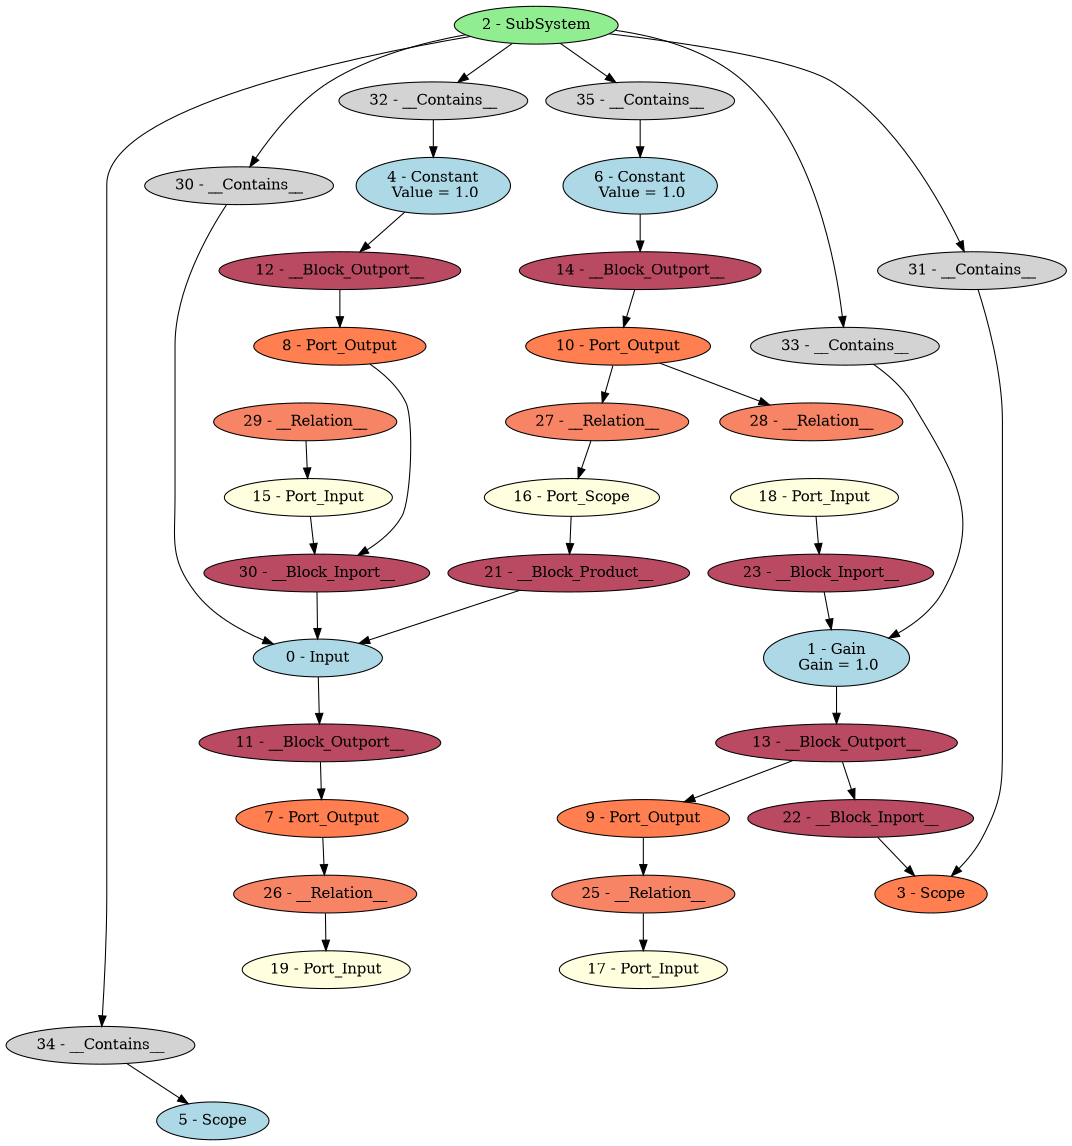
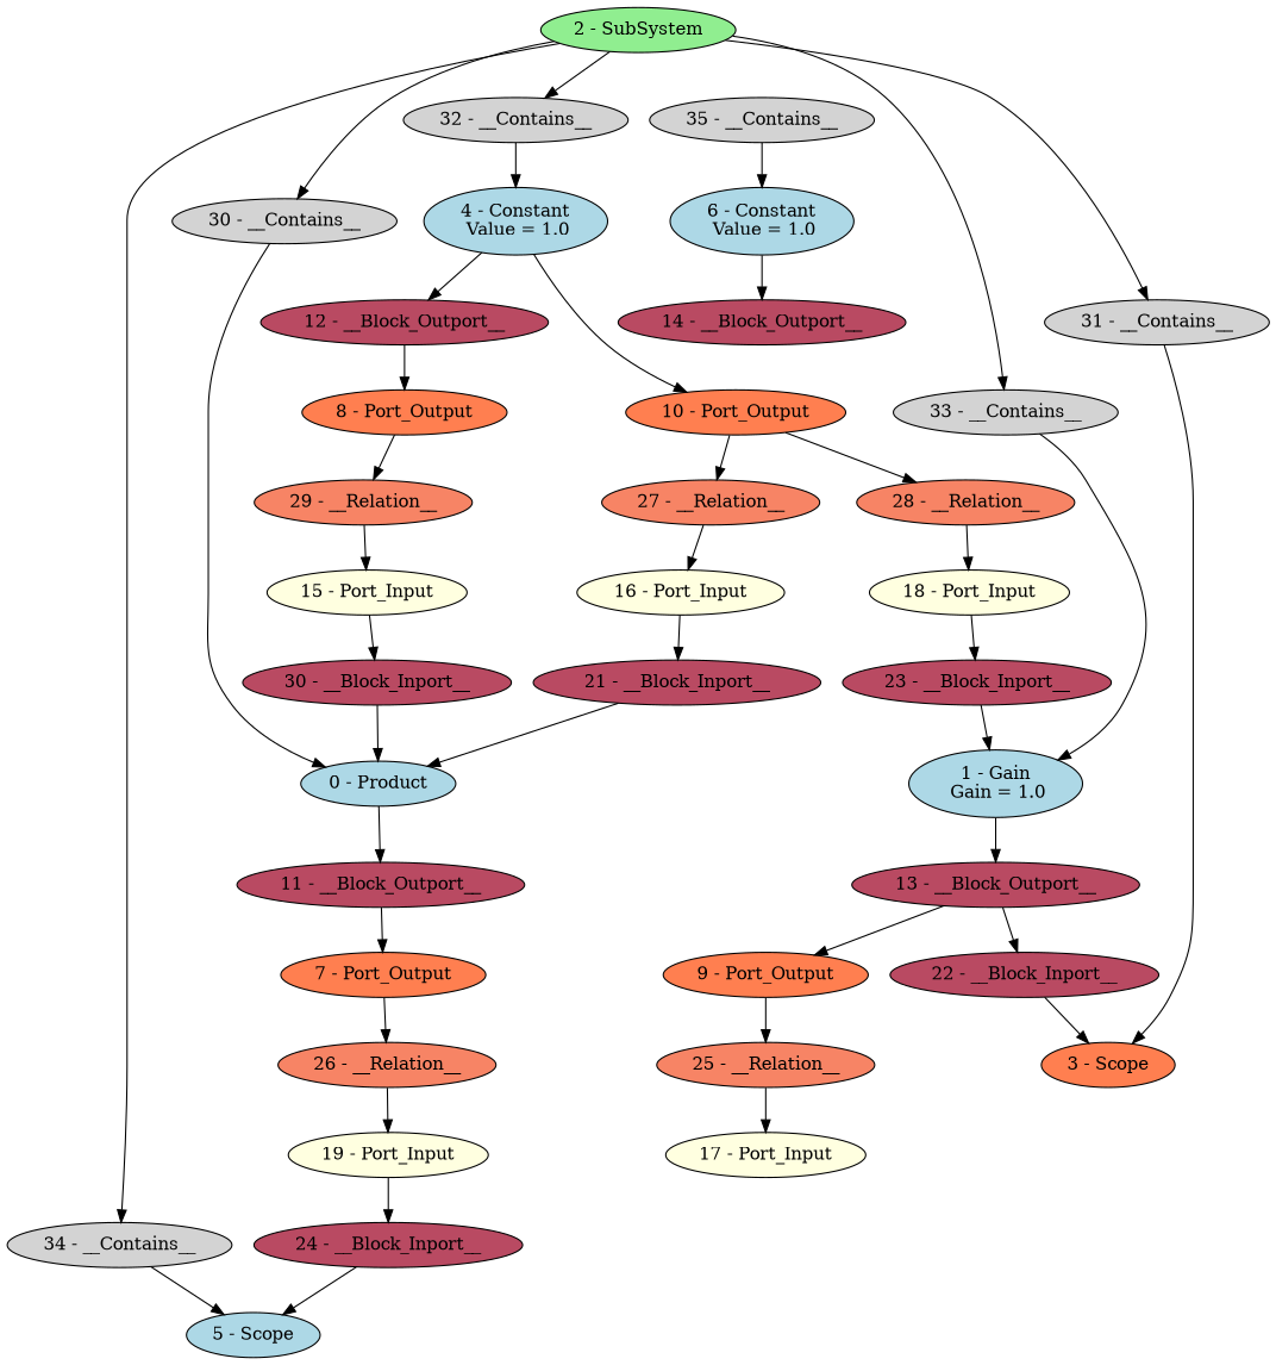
  digraph {
    node [fillcolor="#b94a62" style=filled]
-   "0 - Product" [fillcolor=lightblue label="0 - Input"]
+   "0 - Product" [fillcolor=lightblue]
    "11 - __Block_Outport__"
    "7 - Port_Output" [fillcolor=coral]
    "1 - Gain\n Gain = 1.0" [fillcolor=lightblue]
    "13 - __Block_Outport__"
    "9 - Port_Output" [fillcolor=coral]
    "22 - __Block_Inport__"
    "2 - SubSystem" [fillcolor=lightgreen]
    "30 - __Contains__" [fillcolor=lightgray]
    "31 - __Contains__" [fillcolor=lightgray]
    "32 - __Contains__" [fillcolor=lightgray]
    "33 - __Contains__" [fillcolor=lightgray]
    "34 - __Contains__" [fillcolor=lightgray]
    "35 - __Contains__" [fillcolor=lightgray]
    "3 - Scope" [fillcolor=coral]
    "4 - Constant\n Value = 1.0" [fillcolor=lightblue]
    "5 - Scope" [fillcolor=lightblue]
    "6 - Constant\n Value = 1.0" [fillcolor=lightblue]
    "12 - __Block_Outport__"
    "8 - Port_Output" [fillcolor=coral]
    "14 - __Block_Outport__"
    "10 - Port_Output" [fillcolor=coral]
    "26 - __Relation__" [fillcolor="#f78465"]
    "19 - Port_Input" [fillcolor=lightyellow]
    "29 - __Relation__" [fillcolor="#f78465"]
    "15 - Port_Input" [fillcolor=lightyellow]
    "25 - __Relation__" [fillcolor="#f78465"]
    "17 - Port_Input" [fillcolor=lightyellow]
    "27 - __Relation__" [fillcolor="#f78465"]
    "28 - __Relation__" [fillcolor="#f78465"]
-   "16 - Port_Input" [fillcolor=lightyellow label="16 - Port_Scope"]
+   "16 - Port_Input" [fillcolor=lightyellow]
    "18 - Port_Input" [fillcolor=lightyellow]
    n33 [label="30 - __Block_Inport__"]
-   "21 - __Block_Inport__" [label="21 - __Block_Product__"]
+   "21 - __Block_Inport__"
    "23 - __Block_Inport__"
+   "24 - __Block_Inport__"
    "0 - Product" -> "11 - __Block_Outport__"
    "11 - __Block_Outport__" -> "7 - Port_Output"
    "7 - Port_Output" -> "26 - __Relation__"
    "1 - Gain\n Gain = 1.0" -> "13 - __Block_Outport__"
    "13 - __Block_Outport__" -> "9 - Port_Output"
    "13 - __Block_Outport__" -> "22 - __Block_Inport__"
    "9 - Port_Output" -> "25 - __Relation__"
    "22 - __Block_Inport__" -> "3 - Scope"
    "2 - SubSystem" -> "30 - __Contains__"
    "2 - SubSystem" -> "31 - __Contains__"
    "2 - SubSystem" -> "32 - __Contains__"
    "2 - SubSystem" -> "33 - __Contains__"
    "2 - SubSystem" -> "34 - __Contains__"
-   "2 - SubSystem" -> "35 - __Contains__"
    "30 - __Contains__" -> "0 - Product"
    "31 - __Contains__" -> "3 - Scope"
    "32 - __Contains__" -> "4 - Constant\n Value = 1.0"
    "33 - __Contains__" -> "1 - Gain\n Gain = 1.0"
    "34 - __Contains__" -> "5 - Scope"
    "35 - __Contains__" -> "6 - Constant\n Value = 1.0"
    "4 - Constant\n Value = 1.0" -> "12 - __Block_Outport__"
    "6 - Constant\n Value = 1.0" -> "14 - __Block_Outport__"
    "12 - __Block_Outport__" -> "8 - Port_Output"
-   "8 - Port_Output" -> n33
-   "14 - __Block_Outport__" -> "10 - Port_Output"
+   "8 - Port_Output" -> "29 - __Relation__"
+   "4 - Constant\n Value = 1.0" -> "10 - Port_Output"
    "10 - Port_Output" -> "27 - __Relation__"
    "10 - Port_Output" -> "28 - __Relation__"
    "26 - __Relation__" -> "19 - Port_Input"
+   "19 - Port_Input" -> "24 - __Block_Inport__"
    "29 - __Relation__" -> "15 - Port_Input"
    "15 - Port_Input" -> n33
    "25 - __Relation__" -> "17 - Port_Input"
    "27 - __Relation__" -> "16 - Port_Input"
+   "28 - __Relation__" -> "18 - Port_Input"
    "16 - Port_Input" -> "21 - __Block_Inport__"
    "18 - Port_Input" -> "23 - __Block_Inport__"
    n33 -> "0 - Product"
    "21 - __Block_Inport__" -> "0 - Product"
    "23 - __Block_Inport__" -> "1 - Gain\n Gain = 1.0"
+   "24 - __Block_Inport__" -> "5 - Scope"
  }
